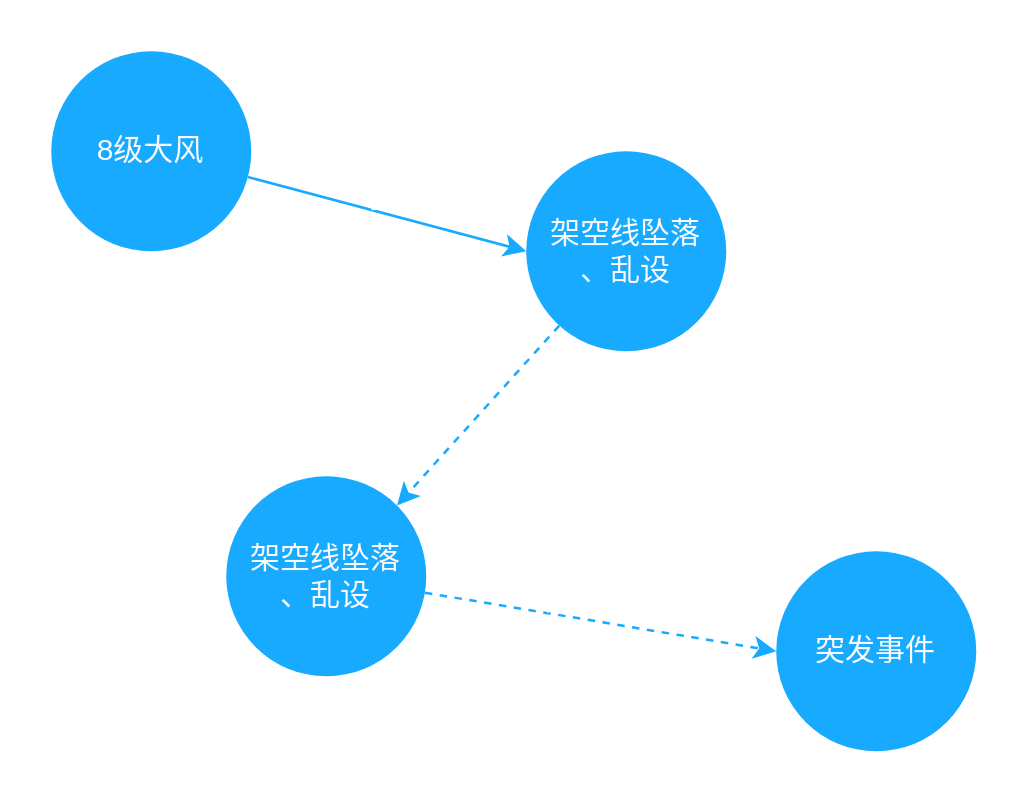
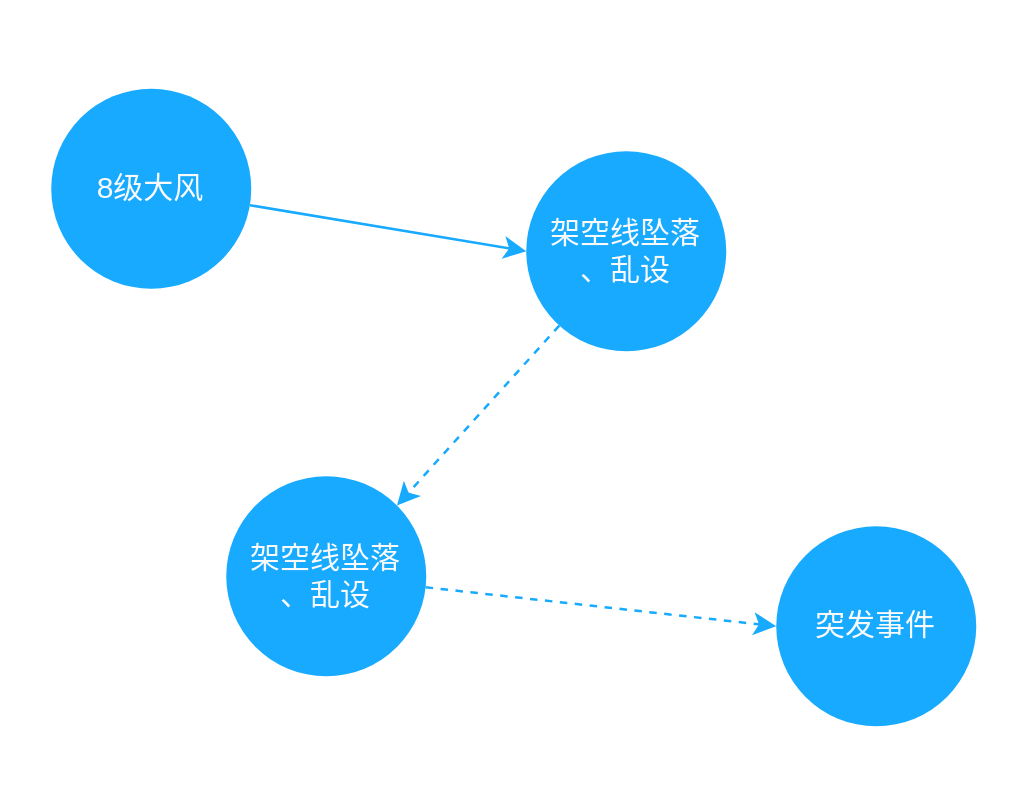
  <mxCell id="0" />
  <mxCell id="1" parent="0" />
- <mxCell id="2" value="8级大风" style="ellipse;whiteSpace=wrap;html=1;aspect=fixed;fillColor=#17AAFF;strokeColor=none;fontColor=#FAFAFA;align=center;" vertex="1" parent="1"><mxGeometry x="20" y="20" width="80" height="80" as="geometry" /></mxCell>
+ <mxCell id="2" value="8级大风" style="ellipse;whiteSpace=wrap;html=1;aspect=fixed;fillColor=#17AAFF;strokeColor=none;fontColor=#FAFAFA;align=center;" vertex="1" parent="1"><mxGeometry x="20" y="35" width="80" height="80" as="geometry" /></mxCell>
  <mxCell id="3" value="架空线坠落&lt;br&gt;、乱设" style="ellipse;whiteSpace=wrap;html=1;aspect=fixed;fillColor=#17AAFF;strokeColor=none;fontColor=#FAFAFA;align=center;" vertex="1" parent="1"><mxGeometry x="90" y="190" width="80" height="80" as="geometry" /></mxCell>
  <mxCell id="4" value="架空线坠落&lt;br&gt;、乱设" style="ellipse;whiteSpace=wrap;html=1;aspect=fixed;fillColor=#17AAFF;strokeColor=none;fontColor=#FAFAFA;align=center;" vertex="1" parent="1"><mxGeometry x="210" y="60" width="80" height="80" as="geometry" /></mxCell>
- <mxCell id="5" value="突发事件" style="ellipse;whiteSpace=wrap;html=1;aspect=fixed;fillColor=#17AAFF;strokeColor=none;fontColor=#FAFAFA;align=center;" vertex="1" parent="1"><mxGeometry x="310" y="220" width="80" height="80" as="geometry" /></mxCell>
+ <mxCell id="5" value="突发事件" style="ellipse;whiteSpace=wrap;html=1;aspect=fixed;fillColor=#17AAFF;strokeColor=none;fontColor=#FAFAFA;align=center;" vertex="1" parent="1"><mxGeometry x="310" y="210" width="80" height="80" as="geometry" /></mxCell>
  <mxCell id="6" value="" style="endArrow=classic;html=1;entryX=0;entryY=0.5;entryDx=0;entryDy=0;strokeColor=#17AAFF;" edge="1" parent="1" source="2" target="4"><mxGeometry width="50" height="50" relative="1" as="geometry"><mxPoint x="210" y="180" as="sourcePoint" /><mxPoint x="260" y="130" as="targetPoint" /></mxGeometry></mxCell>
  <mxCell id="7" value="" style="endArrow=classic;html=1;entryX=1;entryY=0;entryDx=0;entryDy=0;strokeColor=#17AAFF;dashed=1;" edge="1" parent="1" source="4" target="3"><mxGeometry width="50" height="50" relative="1" as="geometry"><mxPoint x="210" y="180" as="sourcePoint" /><mxPoint x="200" y="190" as="targetPoint" /></mxGeometry></mxCell>
  <mxCell id="8" value="" style="endArrow=classic;html=1;entryX=0;entryY=0.5;entryDx=0;entryDy=0;strokeColor=#17AAFF;dashed=1;" edge="1" parent="1" source="3" target="5"><mxGeometry width="50" height="50" relative="1" as="geometry"><mxPoint x="210" y="180" as="sourcePoint" /><mxPoint x="260" y="130" as="targetPoint" /></mxGeometry></mxCell>
  <mxCell id="9" value="&lt;font color=&quot;#ffffff&quot;&gt;23%&lt;/font&gt;" style="text;html=1;strokeColor=none;fillColor=none;align=center;verticalAlign=middle;whiteSpace=wrap;rounded=0;" vertex="1" parent="1"><mxGeometry x="140" y="70" width="40" height="20" as="geometry" /></mxCell>
  <mxCell id="10" value="&lt;font color=&quot;#ffffff&quot;&gt;所属小类&lt;/font&gt;" style="text;html=1;strokeColor=none;fillColor=none;align=center;verticalAlign=middle;whiteSpace=wrap;rounded=0;" vertex="1" parent="1"><mxGeometry x="140" y="150" width="60" height="20" as="geometry" /></mxCell>
- <mxCell id="11" value="&lt;font color=&quot;#ffffff&quot;&gt;所属大类&lt;/font&gt;" style="text;html=1;strokeColor=none;fillColor=none;align=center;verticalAlign=middle;whiteSpace=wrap;rounded=0;" vertex="1" parent="1"><mxGeometry x="210" y="230" width="56" height="20" as="geometry" /></mxCell>
